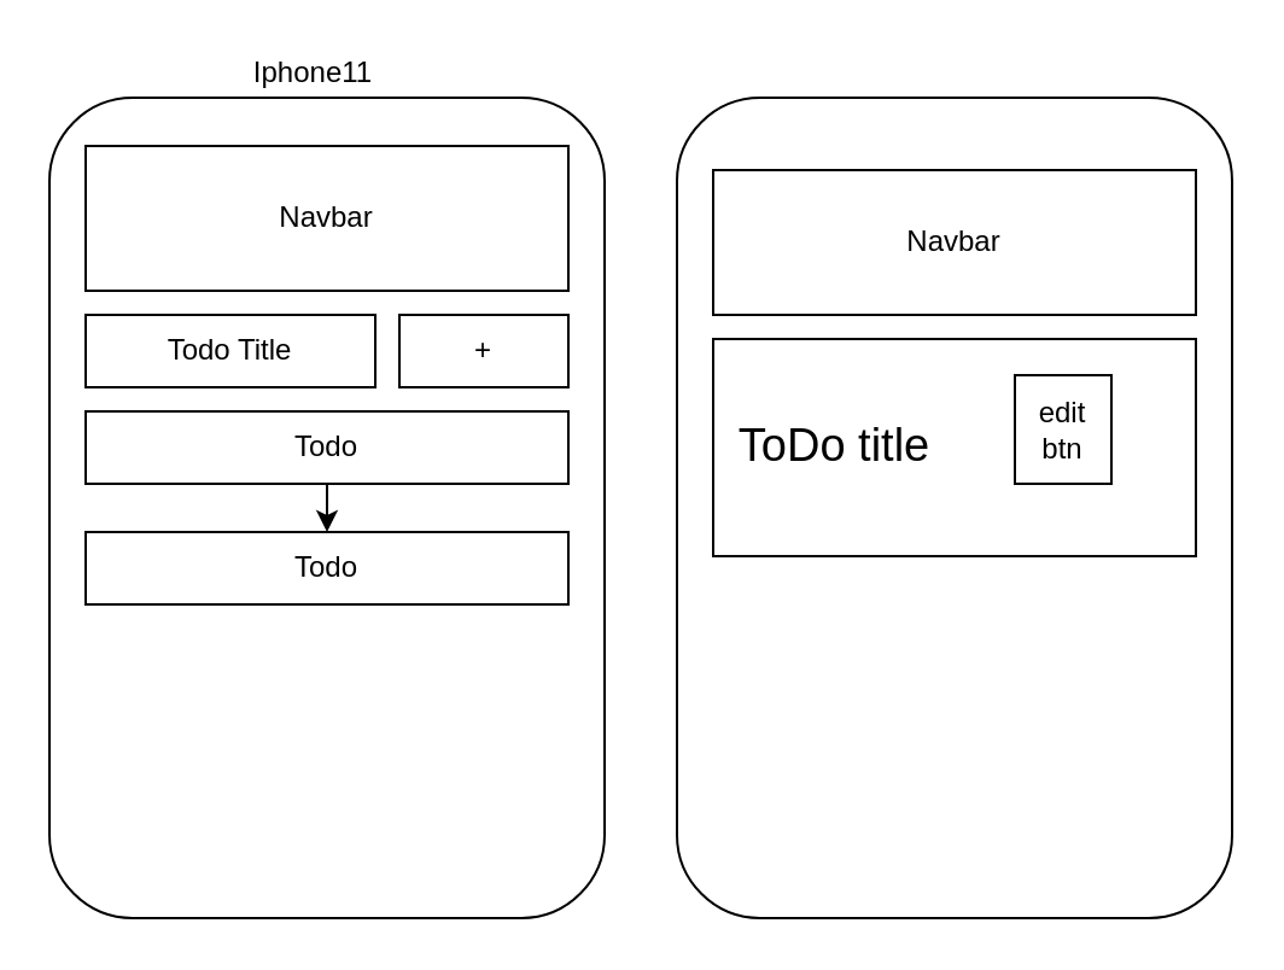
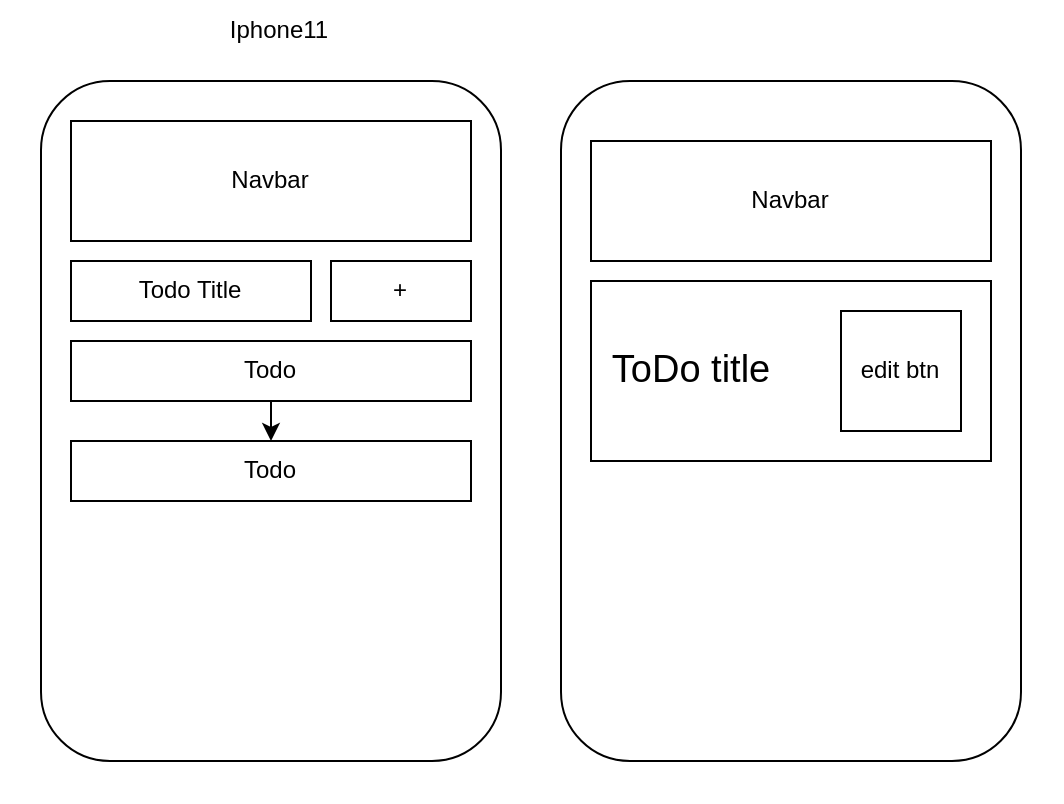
  <mxCell id="0" />
  <mxCell id="1" parent="0" />
  <mxCell id="2" value="" style="rounded=1;whiteSpace=wrap;html=1;" vertex="1" parent="1"><mxGeometry x="20" y="40" width="230" height="340" as="geometry" /></mxCell>
  <mxCell id="3" value="Navbar&lt;br&gt;" style="rounded=0;whiteSpace=wrap;html=1;" parent="1" vertex="1"><mxGeometry x="35" y="60" width="200" height="60" as="geometry" /></mxCell>
  <mxCell id="4" value="Todo Title" style="rounded=0;whiteSpace=wrap;html=1;" parent="1" vertex="1"><mxGeometry x="35" y="130" width="120" height="30" as="geometry" /></mxCell>
  <mxCell id="5" value="+" style="rounded=0;whiteSpace=wrap;html=1;" parent="1" vertex="1"><mxGeometry x="165" y="130" width="70" height="30" as="geometry" /></mxCell>
  <mxCell id="6" style="edgeStyle=orthogonalEdgeStyle;rounded=0;orthogonalLoop=1;jettySize=auto;html=1;exitX=0.5;exitY=1;exitDx=0;exitDy=0;" parent="1" source="7" edge="1"><mxGeometry relative="1" as="geometry"><mxPoint x="135" y="220" as="targetPoint" /></mxGeometry></mxCell>
  <mxCell id="7" value="Todo" style="rounded=0;whiteSpace=wrap;html=1;" parent="1" vertex="1"><mxGeometry x="35" y="170" width="200" height="30" as="geometry" /></mxCell>
  <mxCell id="8" value="Todo" style="rounded=0;whiteSpace=wrap;html=1;" parent="1" vertex="1"><mxGeometry x="35" y="220" width="200" height="30" as="geometry" /></mxCell>
- <mxCell id="9" value="Iphone11" style="text;html=1;align=center;verticalAlign=middle;resizable=0;points=[];autosize=1;strokeColor=none;" vertex="1" parent="1"><mxGeometry x="99" y="20" width="60" height="20" as="geometry" /></mxCell>
+ <mxCell id="9" value="Iphone11" style="text;html=1;align=center;verticalAlign=middle;resizable=0;points=[];autosize=1;strokeColor=none;" vertex="1" parent="1"><mxGeometry x="109" y="5" width="60" height="20" as="geometry" /></mxCell>
  <mxCell id="10" value="" style="rounded=1;whiteSpace=wrap;html=1;" vertex="1" parent="1"><mxGeometry x="280" y="40" width="230" height="340" as="geometry" /></mxCell>
  <mxCell id="11" value="Navbar&lt;br&gt;" style="rounded=0;whiteSpace=wrap;html=1;" vertex="1" parent="1"><mxGeometry x="295" y="70" width="200" height="60" as="geometry" /></mxCell>
  <mxCell id="12" value="" style="rounded=0;whiteSpace=wrap;html=1;" vertex="1" parent="1"><mxGeometry x="295" y="140" width="200" height="90" as="geometry" /></mxCell>
  <mxCell id="13" value="&lt;font style=&quot;font-size: 19px&quot;&gt;ToDo title&lt;/font&gt;" style="text;html=1;align=center;verticalAlign=middle;resizable=0;points=[];autosize=1;strokeColor=none;" vertex="1" parent="1"><mxGeometry x="300" y="175" width="90" height="20" as="geometry" /></mxCell>
- <mxCell id="14" value="edit btn" style="rounded=0;whiteSpace=wrap;html=1;" vertex="1" parent="1"><mxGeometry x="420" y="155" width="40" height="45" as="geometry" /></mxCell>
+ <mxCell id="14" value="edit btn" style="rounded=0;whiteSpace=wrap;html=1;" vertex="1" parent="1"><mxGeometry x="420" y="155" width="60" height="60" as="geometry" /></mxCell>
